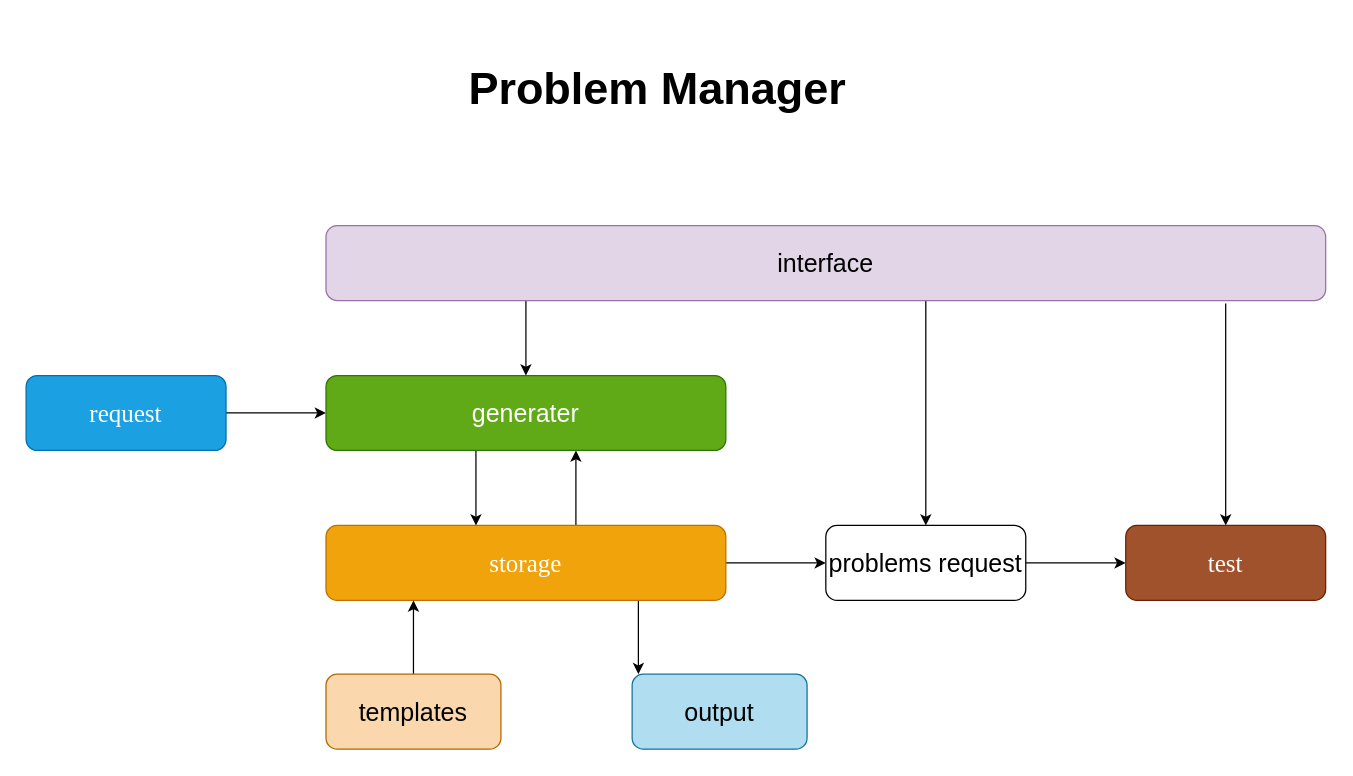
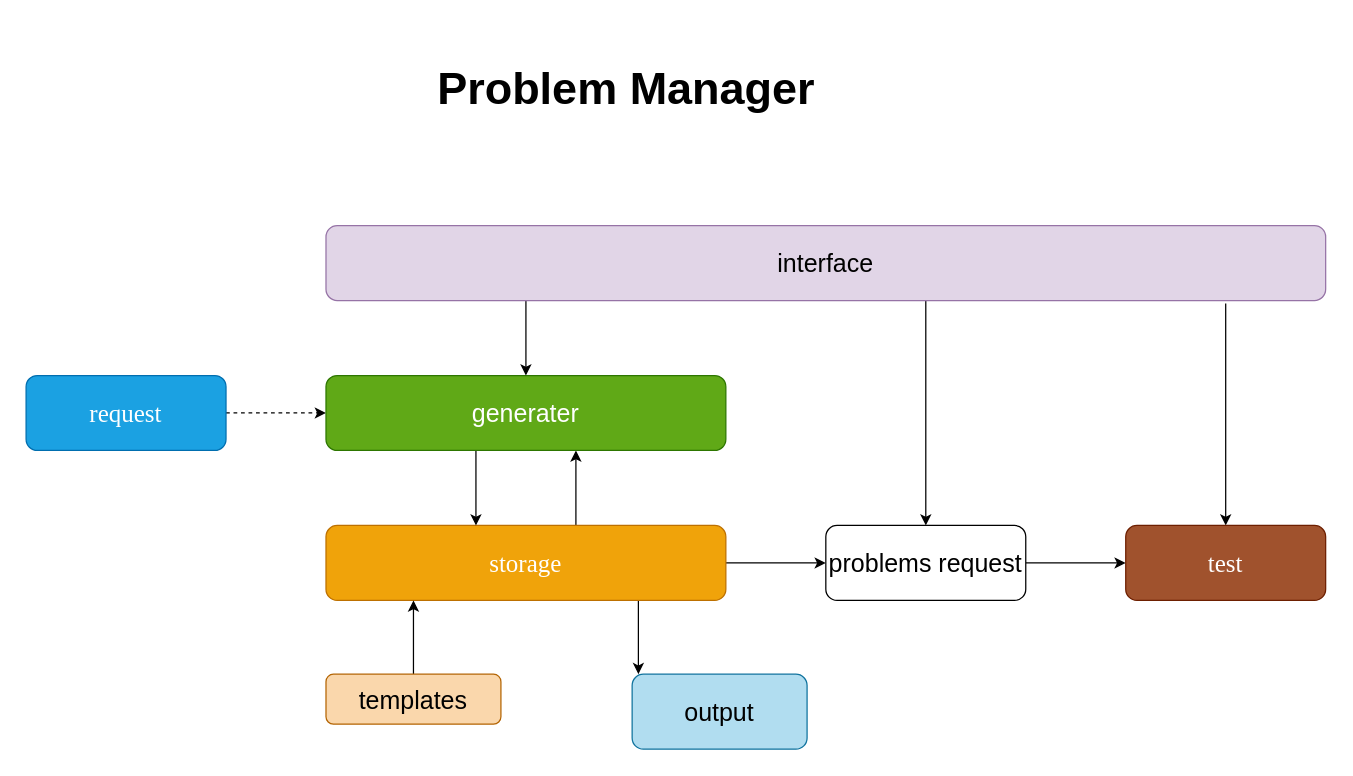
  <mxCell id="0" />
  <mxCell id="1" parent="0" />
- <mxCell id="2" value="" style="edgeStyle=orthogonalEdgeStyle;rounded=0;orthogonalLoop=1;jettySize=auto;html=1;" parent="1" source="3" target="10" edge="1"><mxGeometry relative="1" as="geometry" /></mxCell>
+ <mxCell id="2" value="" style="edgeStyle=orthogonalEdgeStyle;rounded=0;orthogonalLoop=1;jettySize=auto;html=1;dashed=1;" parent="1" source="3" target="10" edge="1"><mxGeometry relative="1" as="geometry" /></mxCell>
  <mxCell id="3" value="&lt;pre&gt;&lt;font face=&quot;Lucida Console&quot;&gt;&lt;span style=&quot;font-size: 20px&quot;&gt;request&lt;/span&gt;&lt;/font&gt;&lt;/pre&gt;" style="rounded=1;whiteSpace=wrap;html=1;fillColor=#1ba1e2;strokeColor=#006EAF;fontColor=#ffffff;" parent="1" vertex="1"><mxGeometry x="20" y="300" width="160" height="60" as="geometry" /></mxCell>
  <mxCell id="4" value="" style="edgeStyle=none;rounded=1;orthogonalLoop=1;jettySize=auto;html=1;endArrow=blockThin;endFill=1;strokeColor=#000000;strokeWidth=3;fontFamily=Lucida Console;fontSize=20;entryX=0.5;entryY=0;entryDx=0;entryDy=0;" parent="1" source="8" target="8" edge="1"><mxGeometry relative="1" as="geometry" /></mxCell>
  <mxCell id="5" value="" style="edgeStyle=orthogonalEdgeStyle;rounded=0;orthogonalLoop=1;jettySize=auto;html=1;" parent="1" source="8" target="10" edge="1"><mxGeometry relative="1" as="geometry"><Array as="points"><mxPoint x="460" y="386" /><mxPoint x="460" y="386" /></Array></mxGeometry></mxCell>
  <mxCell id="6" value="" style="edgeStyle=orthogonalEdgeStyle;rounded=0;orthogonalLoop=1;jettySize=auto;html=1;" parent="1" source="8" target="19" edge="1"><mxGeometry relative="1" as="geometry"><Array as="points"><mxPoint x="510" y="496" /><mxPoint x="510" y="496" /></Array></mxGeometry></mxCell>
  <mxCell id="7" value="" style="edgeStyle=orthogonalEdgeStyle;rounded=0;orthogonalLoop=1;jettySize=auto;html=1;" parent="1" source="8" target="13" edge="1"><mxGeometry relative="1" as="geometry" /></mxCell>
  <mxCell id="8" value="storage" style="rounded=1;whiteSpace=wrap;html=1;fillColor=#f0a30a;strokeColor=#BD7000;fontColor=#ffffff;fontFamily=Lucida Console;fontSize=20;" parent="1" vertex="1"><mxGeometry x="260" y="420" width="320" height="60" as="geometry" /></mxCell>
  <mxCell id="9" value="" style="edgeStyle=orthogonalEdgeStyle;rounded=0;orthogonalLoop=1;jettySize=auto;html=1;" parent="1" source="10" target="8" edge="1"><mxGeometry relative="1" as="geometry"><Array as="points"><mxPoint x="380" y="386" /><mxPoint x="380" y="386" /></Array></mxGeometry></mxCell>
  <mxCell id="10" value="generater" style="rounded=1;whiteSpace=wrap;html=1;fillColor=#60a917;strokeColor=#2D7600;fontColor=#ffffff;fontSize=20;" parent="1" vertex="1"><mxGeometry x="260" y="300" width="320" height="60" as="geometry" /></mxCell>
  <mxCell id="11" value="" style="edgeStyle=orthogonalEdgeStyle;rounded=0;orthogonalLoop=1;jettySize=auto;html=1;" parent="1" source="13" target="15" edge="1"><mxGeometry relative="1" as="geometry" /></mxCell>
  <mxCell id="12" value="" style="edgeStyle=orthogonalEdgeStyle;rounded=0;orthogonalLoop=1;jettySize=auto;html=1;fontSize=20;" parent="1" source="21" target="13" edge="1"><mxGeometry relative="1" as="geometry"><mxPoint x="740" y="340" as="sourcePoint" /><Array as="points"><mxPoint x="740" y="270" /><mxPoint x="740" y="270" /></Array></mxGeometry></mxCell>
  <mxCell id="13" value="problems request" style="rounded=1;whiteSpace=wrap;html=1;fontSize=20;" parent="1" vertex="1"><mxGeometry x="660" y="420" width="160" height="60" as="geometry" /></mxCell>
  <mxCell id="14" value="" style="edgeStyle=orthogonalEdgeStyle;rounded=0;orthogonalLoop=1;jettySize=auto;html=1;exitX=0.9;exitY=1.04;exitDx=0;exitDy=0;exitPerimeter=0;" parent="1" source="21" target="15" edge="1"><mxGeometry relative="1" as="geometry"><mxPoint x="980" y="340" as="sourcePoint" /></mxGeometry></mxCell>
  <mxCell id="15" value="test" style="rounded=1;whiteSpace=wrap;html=1;fontFamily=Lucida Console;fontSize=20;fillColor=#a0522d;strokeColor=#6D1F00;fontColor=#ffffff;" parent="1" vertex="1"><mxGeometry x="900" y="420" width="160" height="60" as="geometry" /></mxCell>
- <mxCell id="16" value="&lt;h1 style=&quot;font-size: 36px;&quot;&gt;&lt;font style=&quot;font-size: 36px;&quot;&gt;&lt;span style=&quot;font-size: 36px;&quot;&gt;Problem Manager&lt;/span&gt;&lt;/font&gt;&lt;/h1&gt;" style="text;html=1;align=center;verticalAlign=middle;resizable=0;points=[];autosize=1;fontSize=36;fontFamily=Helvetica;fontStyle=1" parent="1" vertex="1"><mxGeometry x="365" y="20" width="320" height="100" as="geometry" /></mxCell>
+ <mxCell id="16" value="&lt;h1 style=&quot;font-size: 36px;&quot;&gt;&lt;font style=&quot;font-size: 36px;&quot;&gt;&lt;span style=&quot;font-size: 36px;&quot;&gt;Problem Manager&lt;/span&gt;&lt;/font&gt;&lt;/h1&gt;" style="text;html=1;align=center;verticalAlign=middle;resizable=0;points=[];autosize=1;fontSize=36;fontFamily=Helvetica;fontStyle=1" parent="1" vertex="1"><mxGeometry x="340" y="20" width="320" height="100" as="geometry" /></mxCell>
  <mxCell id="17" value="" style="edgeStyle=orthogonalEdgeStyle;rounded=0;orthogonalLoop=1;jettySize=auto;html=1;" parent="1" source="18" target="8" edge="1"><mxGeometry relative="1" as="geometry"><Array as="points"><mxPoint x="330" y="496" /><mxPoint x="330" y="496" /></Array></mxGeometry></mxCell>
- <mxCell id="18" value="templates" style="rounded=1;whiteSpace=wrap;html=1;fontSize=20;fillColor=#fad7ac;strokeColor=#b46504;" parent="1" vertex="1"><mxGeometry x="260" y="539" width="140" height="60" as="geometry" /></mxCell>
+ <mxCell id="18" value="templates" style="rounded=1;whiteSpace=wrap;html=1;fontSize=20;fillColor=#fad7ac;strokeColor=#b46504;" parent="1" vertex="1"><mxGeometry x="260" y="539" width="140" height="40" as="geometry" /></mxCell>
  <mxCell id="19" value="output" style="rounded=1;whiteSpace=wrap;html=1;fontSize=20;fillColor=#b1ddf0;strokeColor=#10739e;" parent="1" vertex="1"><mxGeometry x="505" y="539" width="140" height="60" as="geometry" /></mxCell>
  <mxCell id="20" value="" style="edgeStyle=orthogonalEdgeStyle;rounded=0;orthogonalLoop=1;jettySize=auto;html=1;" parent="1" source="21" target="10" edge="1"><mxGeometry relative="1" as="geometry"><Array as="points"><mxPoint x="420" y="270" /><mxPoint x="420" y="270" /></Array></mxGeometry></mxCell>
  <mxCell id="21" value="interface" style="rounded=1;whiteSpace=wrap;html=1;fontSize=20;fillColor=#e1d5e7;strokeColor=#9673a6;fontStyle=0" parent="1" vertex="1"><mxGeometry x="260" y="180" width="800" height="60" as="geometry" /></mxCell>
